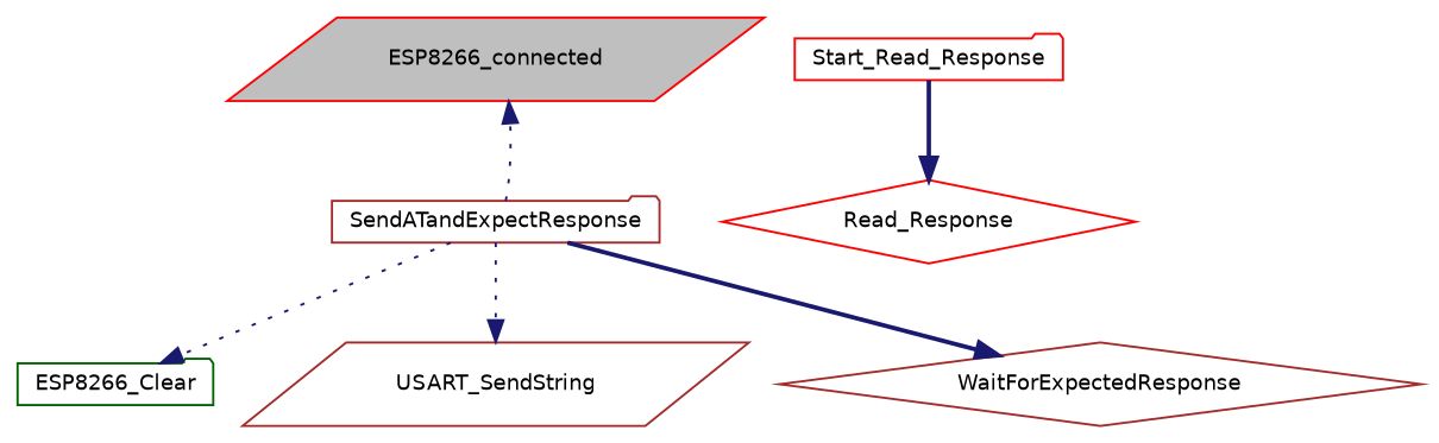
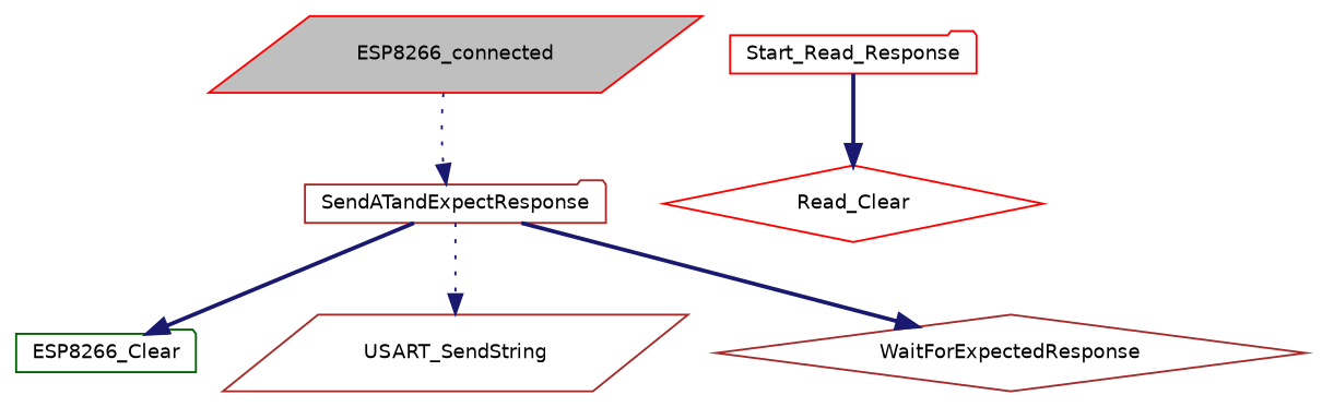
  digraph {
    rankdir=TB
    node [color=red fillcolor=white fontname=Helvetica fontsize=10 shape=folder style=filled]
    edge [color=midnightblue fontname=Helvetica fontsize=10 labelfontname=Helvetica labelfontsize=10 style=bold]
    n1 [fillcolor=grey75 fontcolor=black height=0.2 label=ESP8266_connected shape=parallelogram width=0.4]
    n2 [color=brown height=0.2 label=SendATandExpectResponse width=0.4]
    n3 [color=darkgreen height=0.2 label=ESP8266_Clear width=0.4]
    n4 [color=brown height=0.2 label=USART_SendString shape=parallelogram width=0.4]
    n5 [color=brown height=0.2 label=WaitForExpectedResponse shape=diamond width=0.4]
    n6 [height=0.2 label=Start_Read_Response width=0.4]
-   n7 [height=0.2 label=Read_Response shape=diamond width=0.4]
-   n2 -> n1 [style=dotted]
-   n2 -> n3 [style=dotted]
+   n7 [height=0.2 label=Read_Clear shape=diamond width=0.4]
+   n1 -> n2 [style=dotted]
+   n2 -> n3
    n2 -> n4 [style=dotted]
    n2 -> n5
    n6 -> n7
  }
